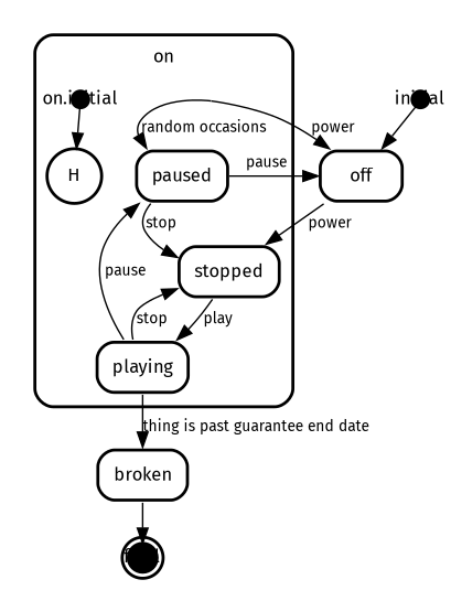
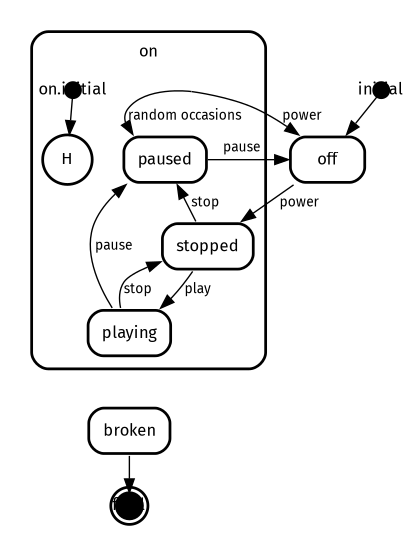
  digraph {
    compound=true
    fontname="Fira Sans"
    fontsize=12
    nodesep=0.3
    ordering=out
    penwidth=2.0
    ranksep=0.1
    splines=true
    node [fillcolor="#FFFFFF01" fontname="Fira Sans" fontsize=12 margin=0 penwidth=2.0 shape=plaintext style=filled color=black]
    edge [fontname="Fira Sans" fontsize=10]
    on [fixedsize=true height=0 shape=point style=invis width=0 color=""]
    "on.initial" [fillcolor=black fixedsize=true height=0.15 shape=circle margin=""]
    n3 [label=<       <table align="center" cellborder="0" border="2" style="rounded" width="48">         <tr><td width="48" cellpadding="7">stopped</td></tr>       </table>     >]
    n4 [label=<       <table align="center" cellborder="0" border="2" style="rounded" width="48">         <tr><td width="48" cellpadding="7">playing</td></tr>       </table>     >]
    n5 [label=<       <table align="center" cellborder="0" border="2" style="rounded" width="48">         <tr><td width="48" cellpadding="7">paused</td></tr>       </table>     >]
    n6 [label=H shape=circle margin=""]
    n7 [label=<       <table align="center" cellborder="0" border="2" style="rounded" width="48">         <tr><td width="48" cellpadding="7">off</td></tr>       </table>     >]
    n8 [label=<       <table align="center" cellborder="0" border="2" style="rounded" width="48">         <tr><td width="48" cellpadding="7">broken</td></tr>       </table>     >]
    initial [fillcolor=black fixedsize=true height=0.15 shape=circle margin=""]
    final [fillcolor=black fixedsize=true height=0.15 peripheries=2 shape=circle margin=""]
    subgraph cluster_1 {
      label=<       <table cellborder="0" border="0">         <tr><td>on</td></tr>       </table>       >
      style=rounded
      on
      "on.initial"
      n3
      n4
      n5
      n6
    }
    on -> n5 [label="random occasions   \l"]
    on -> n7 [label="power   \l"]
    "on.initial" -> n6 [label="    \l"]
    n3 -> n4 [label="play   \l"]
    n4 -> n3 [label="stop   \l"]
    n4 -> n5 [label="pause   \l"]
-   n4 -> n8 [label="thing is past guarantee end date   \l"]
-   n5 -> n3 [label="stop   \l"]
+   n3 -> n5 [label="stop   \l"]
    n5 -> n7 [label="pause   \l"]
    n7 -> n3 [label="power   \l"]
    n8 -> final [label="    \l"]
    initial -> n7 [label="    \l"]
  }
